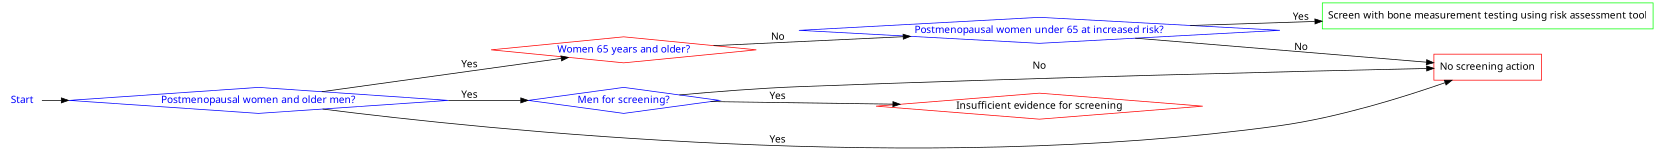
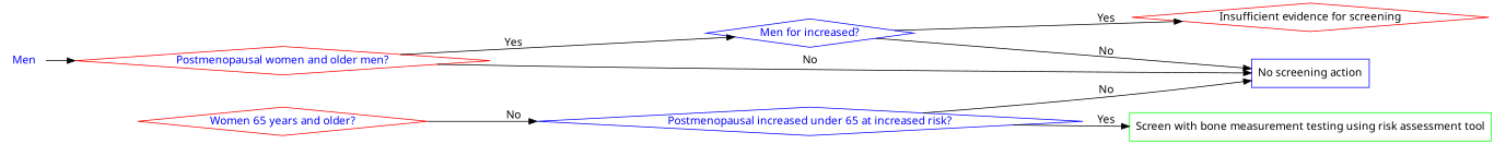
  digraph {
    fontname="Noto Sans"
    rankdir=LR
    node [color=blue fontcolor=blue fontname="Noto Sans" shape=diamond]
    edge [fontname="Noto Sans"]
-   n1 [label=Start shape=plaintext]
-   n2 [label="Postmenopausal women and older men?"]
+   n1 [label=Men shape=plaintext]
+   n2 [color=red label="Postmenopausal women and older men?"]
    n3 [color=red label="Women 65 years and older?"]
-   n4 [label="Men for screening?"]
-   n5 [color=red fontcolor=black label="No screening action" shape=rectangle]
-   n6 [label="Postmenopausal women under 65 at increased risk?"]
+   n4 [label="Men for increased?"]
+   n5 [fontcolor=black label="No screening action" shape=rectangle]
+   n6 [label="Postmenopausal increased under 65 at increased risk?"]
    n7 [color=red fontcolor=black label="Insufficient evidence for screening"]
    n8 [color=green fontcolor=black label="Screen with bone measurement testing using risk assessment tool" shape=rectangle]
    n1 -> n2
-   n2 -> n3 [label=Yes]
    n2 -> n4 [label=Yes]
-   n2 -> n5 [label=Yes]
+   n2 -> n5 [label=No]
    n3 -> n6 [label=No]
    n4 -> n5 [label=No]
    n4 -> n7 [label=Yes]
    n6 -> n5 [label=No]
    n6 -> n8 [label=Yes]
  }
